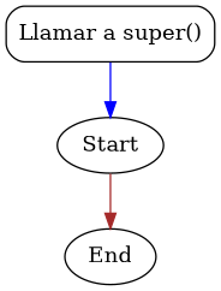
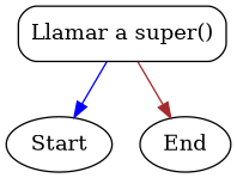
  digraph {
    rankdir=TB
    node [shape=ellipse style=rounded]
    n1 [label="Llamar a super()" shape=box]
    Start
    End
    n1 -> Start [color=blue]
-   Start -> End [color=brown]
+   n1 -> End [color=brown]
  }
